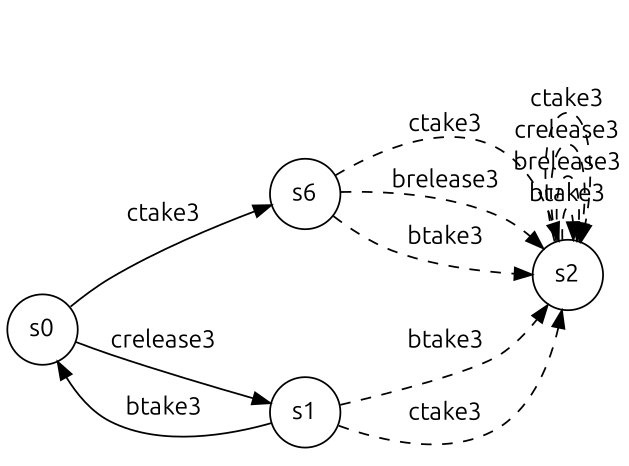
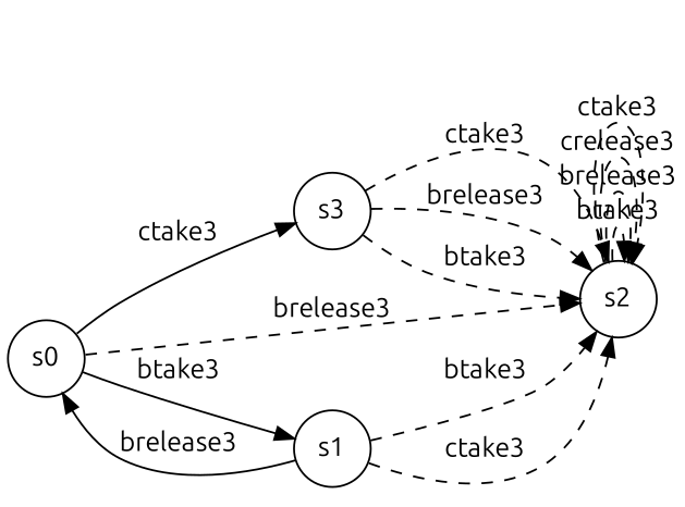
  digraph {
    fontname=Ubuntu
    rankdir=LR
    node [fontname=Ubuntu shape=circle]
    edge [fontname=Ubuntu modality=MAY style=dashed]
    n1 [label=s0]
-   n2 [label=s6]
+   n2 [label=s3]
    n3 [label=s2]
    n4 [label=s1]
    n1 -> n2 [label=ctake3 modality=MUST style="strict"]
-   n1 -> n4 [label=crelease3 modality=MUST style="strict"]
+   n1 -> n3 [label=brelease3]
+   n1 -> n4 [label=btake3 modality=MUST style="strict"]
    n2 -> n3 [label=ctake3]
    n2 -> n3 [label=brelease3]
    n2 -> n3 [label=btake3]
    n3 -> n3 [label=btake3]
    n3 -> n3 [label=brelease3]
    n3 -> n3 [label=crelease3]
    n3 -> n3 [label=ctake3]
-   n4 -> n1 [label=btake3 modality=MUST style="strict"]
+   n4 -> n1 [label=brelease3 modality=MUST style="strict"]
    n4 -> n3 [label=btake3]
    n4 -> n3 [label=ctake3]
  }
